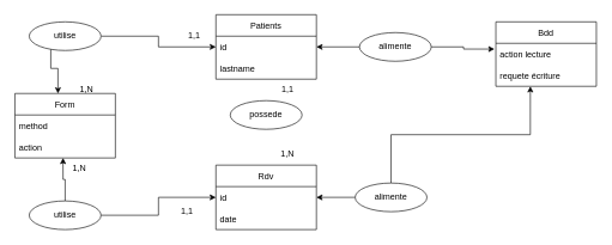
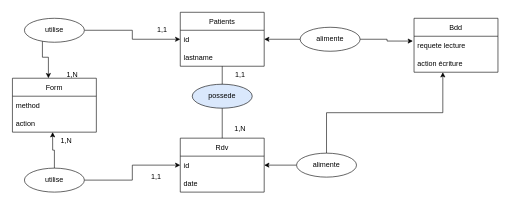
  <mxCell id="0" />
  <mxCell id="1" parent="0" />
  <mxCell id="2" value="Form" style="swimlane;fontStyle=0;childLayout=stackLayout;horizontal=1;startSize=30;horizontalStack=0;resizeParent=1;resizeParentMax=0;resizeLast=0;collapsible=1;marginBottom=0;" vertex="1" parent="1"><mxGeometry x="20" y="130" width="140" height="90" as="geometry" /></mxCell>
  <mxCell id="3" value="method" style="text;strokeColor=none;fillColor=none;align=left;verticalAlign=middle;spacingLeft=4;spacingRight=4;overflow=hidden;points=[[0,0.5],[1,0.5]];portConstraint=eastwest;rotatable=0;" vertex="1" parent="2"><mxGeometry y="30" width="140" height="30" as="geometry" /></mxCell>
  <mxCell id="4" value="action" style="text;strokeColor=none;fillColor=none;align=left;verticalAlign=middle;spacingLeft=4;spacingRight=4;overflow=hidden;points=[[0,0.5],[1,0.5]];portConstraint=eastwest;rotatable=0;" vertex="1" parent="2"><mxGeometry y="60" width="140" height="30" as="geometry" /></mxCell>
  <mxCell id="5" value="Patients" style="swimlane;fontStyle=0;childLayout=stackLayout;horizontal=1;startSize=30;horizontalStack=0;resizeParent=1;resizeParentMax=0;resizeLast=0;collapsible=1;marginBottom=0;" vertex="1" parent="1"><mxGeometry x="300" y="20" width="140" height="90" as="geometry" /></mxCell>
  <mxCell id="6" value="id" style="text;strokeColor=none;fillColor=none;align=left;verticalAlign=middle;spacingLeft=4;spacingRight=4;overflow=hidden;points=[[0,0.5],[1,0.5]];portConstraint=eastwest;rotatable=0;" vertex="1" parent="5"><mxGeometry y="30" width="140" height="30" as="geometry" /></mxCell>
  <mxCell id="7" value="lastname" style="text;strokeColor=none;fillColor=none;align=left;verticalAlign=middle;spacingLeft=4;spacingRight=4;overflow=hidden;points=[[0,0.5],[1,0.5]];portConstraint=eastwest;rotatable=0;" vertex="1" parent="5"><mxGeometry y="60" width="140" height="30" as="geometry" /></mxCell>
  <mxCell id="8" value="Bdd" style="swimlane;fontStyle=0;childLayout=stackLayout;horizontal=1;startSize=30;horizontalStack=0;resizeParent=1;resizeParentMax=0;resizeLast=0;collapsible=1;marginBottom=0;" vertex="1" parent="1"><mxGeometry x="690" y="30" width="140" height="90" as="geometry" /></mxCell>
- <mxCell id="9" value="action lecture" style="text;strokeColor=none;fillColor=none;align=left;verticalAlign=middle;spacingLeft=4;spacingRight=4;overflow=hidden;points=[[0,0.5],[1,0.5]];portConstraint=eastwest;rotatable=0;" vertex="1" parent="8"><mxGeometry y="30" width="140" height="30" as="geometry" /></mxCell>
- <mxCell id="10" value="requete écriture" style="text;strokeColor=none;fillColor=none;align=left;verticalAlign=middle;spacingLeft=4;spacingRight=4;overflow=hidden;points=[[0,0.5],[1,0.5]];portConstraint=eastwest;rotatable=0;" vertex="1" parent="8"><mxGeometry y="60" width="140" height="30" as="geometry" /></mxCell>
+ <mxCell id="9" value="requete lecture" style="text;strokeColor=none;fillColor=none;align=left;verticalAlign=middle;spacingLeft=4;spacingRight=4;overflow=hidden;points=[[0,0.5],[1,0.5]];portConstraint=eastwest;rotatable=0;" vertex="1" parent="8"><mxGeometry y="30" width="140" height="30" as="geometry" /></mxCell>
+ <mxCell id="10" value="action écriture" style="text;strokeColor=none;fillColor=none;align=left;verticalAlign=middle;spacingLeft=4;spacingRight=4;overflow=hidden;points=[[0,0.5],[1,0.5]];portConstraint=eastwest;rotatable=0;" vertex="1" parent="8"><mxGeometry y="60" width="140" height="30" as="geometry" /></mxCell>
  <mxCell id="11" value="Rdv" style="swimlane;fontStyle=0;childLayout=stackLayout;horizontal=1;startSize=30;horizontalStack=0;resizeParent=1;resizeParentMax=0;resizeLast=0;collapsible=1;marginBottom=0;" vertex="1" parent="1"><mxGeometry x="300" y="230" width="140" height="90" as="geometry" /></mxCell>
  <mxCell id="12" value="id" style="text;strokeColor=none;fillColor=none;align=left;verticalAlign=middle;spacingLeft=4;spacingRight=4;overflow=hidden;points=[[0,0.5],[1,0.5]];portConstraint=eastwest;rotatable=0;" vertex="1" parent="11"><mxGeometry y="30" width="140" height="30" as="geometry" /></mxCell>
  <mxCell id="13" value="date" style="text;strokeColor=none;fillColor=none;align=left;verticalAlign=middle;spacingLeft=4;spacingRight=4;overflow=hidden;points=[[0,0.5],[1,0.5]];portConstraint=eastwest;rotatable=0;" vertex="1" parent="11"><mxGeometry y="60" width="140" height="30" as="geometry" /></mxCell>
- <mxCell id="15" value="possede" style="ellipse;whiteSpace=wrap;html=1;align=center;" vertex="1" parent="1"><mxGeometry x="320" y="140" width="100" height="40" as="geometry" /></mxCell>
+ <mxCell id="14" value="" style="endArrow=none;html=1;rounded=0;edgeStyle=orthogonalEdgeStyle;exitX=0.5;exitY=0;exitDx=0;exitDy=0;entryX=0.5;entryY=1;entryDx=0;entryDy=0;entryPerimeter=0;" edge="1" parent="1" source="11" target="7"><mxGeometry relative="1" as="geometry"><mxPoint x="410" y="270" as="sourcePoint" /><mxPoint x="570" y="270" as="targetPoint" /></mxGeometry></mxCell>
+ <mxCell id="15" value="possede" style="ellipse;whiteSpace=wrap;html=1;align=center;fillColor=#dae8fc;" vertex="1" parent="1"><mxGeometry x="320" y="140" width="100" height="40" as="geometry" /></mxCell>
  <mxCell id="16" value="1,N" style="text;html=1;strokeColor=none;fillColor=none;align=center;verticalAlign=middle;whiteSpace=wrap;rounded=0;" vertex="1" parent="1"><mxGeometry x="370" y="200" width="60" height="30" as="geometry" /></mxCell>
  <mxCell id="17" value="1,1" style="text;html=1;strokeColor=none;fillColor=none;align=center;verticalAlign=middle;whiteSpace=wrap;rounded=0;" vertex="1" parent="1"><mxGeometry x="370" y="110" width="60" height="30" as="geometry" /></mxCell>
  <mxCell id="18" style="edgeStyle=orthogonalEdgeStyle;rounded=0;orthogonalLoop=1;jettySize=auto;html=1;" edge="1" parent="1" source="20" target="6"><mxGeometry relative="1" as="geometry" /></mxCell>
  <mxCell id="19" style="edgeStyle=orthogonalEdgeStyle;rounded=0;orthogonalLoop=1;jettySize=auto;html=1;" edge="1" parent="1" source="20"><mxGeometry relative="1" as="geometry"><mxPoint y="130" as="targetPoint" x="80" /><Array as="points"><mxPoint x="70" y="95" /><mxPoint y="95" x="80" /><mxPoint y="130" x="80" /></Array></mxGeometry></mxCell>
  <mxCell id="20" value="utilise" style="ellipse;whiteSpace=wrap;html=1;align=center;" vertex="1" parent="1"><mxGeometry x="40" y="30" width="100" height="40" as="geometry" /></mxCell>
  <mxCell id="21" style="edgeStyle=orthogonalEdgeStyle;rounded=0;orthogonalLoop=1;jettySize=auto;html=1;entryX=0.479;entryY=1;entryDx=0;entryDy=0;entryPerimeter=0;" edge="1" parent="1" source="23" target="4"><mxGeometry relative="1" as="geometry" /></mxCell>
  <mxCell id="22" style="edgeStyle=orthogonalEdgeStyle;rounded=0;orthogonalLoop=1;jettySize=auto;html=1;entryX=0;entryY=0.5;entryDx=0;entryDy=0;" edge="1" parent="1" source="23" target="12"><mxGeometry relative="1" as="geometry" /></mxCell>
  <mxCell id="23" value="utilise" style="ellipse;whiteSpace=wrap;html=1;align=center;" vertex="1" parent="1"><mxGeometry x="40" y="280" width="100" height="40" as="geometry" /></mxCell>
  <mxCell id="24" value="1,N" style="text;html=1;strokeColor=none;fillColor=none;align=center;verticalAlign=middle;whiteSpace=wrap;rounded=0;" vertex="1" parent="1"><mxGeometry x="90" y="110" width="60" height="30" as="geometry" /></mxCell>
  <mxCell id="25" value="1,N" style="text;html=1;strokeColor=none;fillColor=none;align=center;verticalAlign=middle;whiteSpace=wrap;rounded=0;" vertex="1" parent="1"><mxGeometry y="220" width="60" height="30" as="geometry" x="80" /></mxCell>
  <mxCell id="26" value="1,1" style="text;html=1;strokeColor=none;fillColor=none;align=center;verticalAlign=middle;whiteSpace=wrap;rounded=0;" vertex="1" parent="1"><mxGeometry x="240" y="35" width="60" height="30" as="geometry" /></mxCell>
  <mxCell id="27" value="1,1" style="text;html=1;strokeColor=none;fillColor=none;align=center;verticalAlign=middle;whiteSpace=wrap;rounded=0;" vertex="1" parent="1"><mxGeometry x="230" y="280" width="60" height="30" as="geometry" /></mxCell>
  <mxCell id="28" style="edgeStyle=orthogonalEdgeStyle;rounded=0;orthogonalLoop=1;jettySize=auto;html=1;" edge="1" parent="1" source="30" target="6"><mxGeometry relative="1" as="geometry" /></mxCell>
  <mxCell id="29" style="edgeStyle=orthogonalEdgeStyle;rounded=0;orthogonalLoop=1;jettySize=auto;html=1;entryX=-0.014;entryY=0.267;entryDx=0;entryDy=0;entryPerimeter=0;" edge="1" parent="1" source="30" target="9"><mxGeometry relative="1" as="geometry" /></mxCell>
  <mxCell id="30" value="alimente" style="ellipse;whiteSpace=wrap;html=1;align=center;" vertex="1" parent="1"><mxGeometry x="500" y="45" width="100" height="40" as="geometry" /></mxCell>
  <mxCell id="31" style="edgeStyle=orthogonalEdgeStyle;rounded=0;orthogonalLoop=1;jettySize=auto;html=1;entryX=1;entryY=0.5;entryDx=0;entryDy=0;" edge="1" parent="1" source="33" target="12"><mxGeometry relative="1" as="geometry" /></mxCell>
  <mxCell id="32" style="edgeStyle=orthogonalEdgeStyle;rounded=0;orthogonalLoop=1;jettySize=auto;html=1;entryX=0.343;entryY=1;entryDx=0;entryDy=0;entryPerimeter=0;" edge="1" parent="1" source="33" target="10"><mxGeometry relative="1" as="geometry" /></mxCell>
  <mxCell id="33" value="alimente" style="ellipse;whiteSpace=wrap;html=1;align=center;" vertex="1" parent="1"><mxGeometry x="494" y="255" width="100" height="40" as="geometry" /></mxCell>
